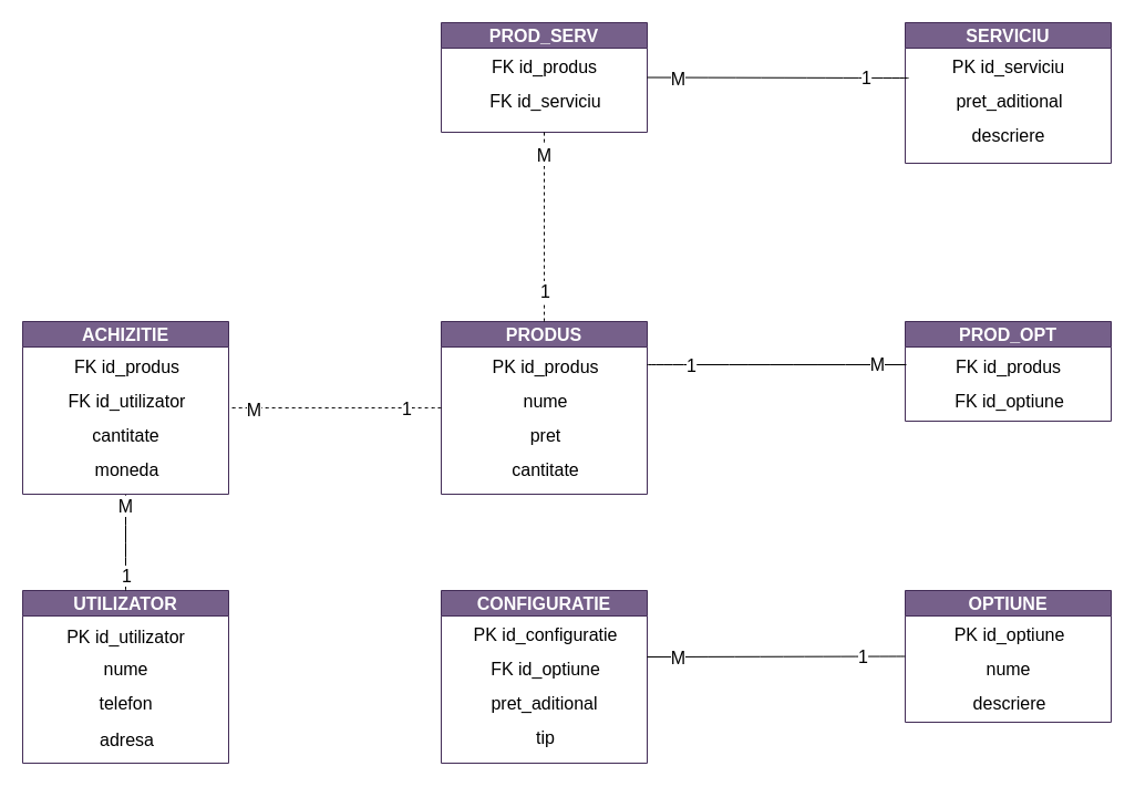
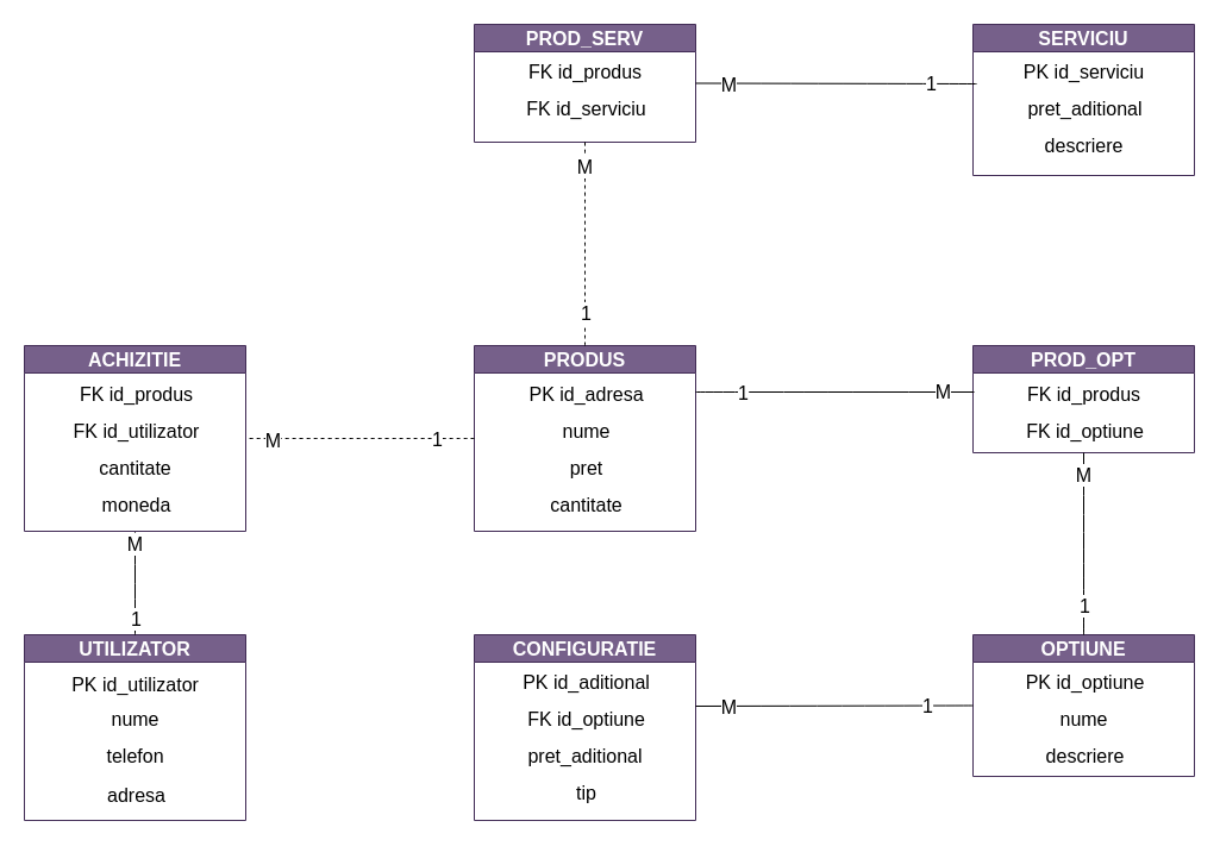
  <mxCell id="0" />
  <mxCell id="1" parent="0" />
  <mxCell id="2" value="ACHIZITIE" style="swimlane;whiteSpace=wrap;html=1;fontSize=16;fillColor=#76608a;strokeColor=#432D57;fontColor=#ffffff;" vertex="1" parent="1"><mxGeometry x="20" y="290" width="186" height="156" as="geometry" /></mxCell>
  <mxCell id="3" value="FK id_produs" style="text;html=1;align=center;verticalAlign=middle;resizable=0;points=[];autosize=1;strokeColor=none;fillColor=none;fontSize=16;" vertex="1" parent="2"><mxGeometry x="37" y="25" width="113" height="31" as="geometry" /></mxCell>
  <mxCell id="4" value="FK id_utilizator" style="text;html=1;align=center;verticalAlign=middle;resizable=0;points=[];autosize=1;strokeColor=none;fillColor=none;fontSize=16;" vertex="1" parent="2"><mxGeometry x="32" y="56" width="124" height="31" as="geometry" /></mxCell>
  <mxCell id="5" value="cantitate" style="text;html=1;align=center;verticalAlign=middle;resizable=0;points=[];autosize=1;strokeColor=none;fillColor=none;fontSize=16;" vertex="1" parent="2"><mxGeometry x="54" y="87" width="78" height="31" as="geometry" /></mxCell>
  <mxCell id="6" value="moneda" style="text;html=1;align=center;verticalAlign=middle;resizable=0;points=[];autosize=1;strokeColor=none;fillColor=none;fontSize=16;" vertex="1" parent="2"><mxGeometry x="56" y="118" width="76" height="31" as="geometry" /></mxCell>
  <mxCell id="7" value="UTILIZATOR" style="swimlane;whiteSpace=wrap;html=1;fontSize=16;fillColor=#76608a;strokeColor=#432D57;fontColor=#ffffff;" vertex="1" parent="1"><mxGeometry x="20" y="533" width="186" height="156" as="geometry" /></mxCell>
  <mxCell id="8" value="PK id_utilizator" style="text;html=1;align=center;verticalAlign=middle;resizable=0;points=[];autosize=1;strokeColor=none;fillColor=none;fontSize=16;" vertex="1" parent="7"><mxGeometry x="30.5" y="26" width="125" height="31" as="geometry" /></mxCell>
  <mxCell id="9" value="nume" style="text;html=1;align=center;verticalAlign=middle;resizable=0;points=[];autosize=1;strokeColor=none;fillColor=none;fontSize=16;" vertex="1" parent="7"><mxGeometry x="64" y="55" width="58" height="31" as="geometry" /></mxCell>
  <mxCell id="10" value="telefon" style="text;html=1;align=center;verticalAlign=middle;resizable=0;points=[];autosize=1;strokeColor=none;fillColor=none;fontSize=16;" vertex="1" parent="7"><mxGeometry x="60" y="86" width="66" height="31" as="geometry" /></mxCell>
  <mxCell id="11" value="adresa" style="text;html=1;align=center;verticalAlign=middle;resizable=0;points=[];autosize=1;strokeColor=none;fillColor=none;fontSize=16;" vertex="1" parent="7"><mxGeometry x="60" y="119" width="67" height="31" as="geometry" /></mxCell>
  <mxCell id="12" value="PRODUS" style="swimlane;whiteSpace=wrap;html=1;fontSize=16;fillColor=#76608a;strokeColor=#432D57;fontColor=#ffffff;" vertex="1" parent="1"><mxGeometry x="398" y="290" width="186" height="156" as="geometry" /></mxCell>
- <mxCell id="13" value="PK id_produs" style="text;html=1;align=center;verticalAlign=middle;resizable=0;points=[];autosize=1;strokeColor=none;fillColor=none;fontSize=16;" vertex="1" parent="12"><mxGeometry x="36.5" y="25" width="114" height="31" as="geometry" /></mxCell>
+ <mxCell id="13" value="PK id_adresa" style="text;html=1;align=center;verticalAlign=middle;resizable=0;points=[];autosize=1;strokeColor=none;fillColor=none;fontSize=16;" vertex="1" parent="12"><mxGeometry x="36.5" y="25" width="114" height="31" as="geometry" /></mxCell>
  <mxCell id="14" value="nume" style="text;html=1;align=center;verticalAlign=middle;resizable=0;points=[];autosize=1;strokeColor=none;fillColor=none;fontSize=16;" vertex="1" parent="12"><mxGeometry x="64.5" y="56" width="58" height="31" as="geometry" /></mxCell>
  <mxCell id="15" value="pret" style="text;html=1;align=center;verticalAlign=middle;resizable=0;points=[];autosize=1;strokeColor=none;fillColor=none;fontSize=16;" vertex="1" parent="12"><mxGeometry x="70.5" y="87" width="46" height="31" as="geometry" /></mxCell>
  <mxCell id="16" value="cantitate" style="text;html=1;align=center;verticalAlign=middle;resizable=0;points=[];autosize=1;strokeColor=none;fillColor=none;fontSize=16;" vertex="1" parent="12"><mxGeometry x="54.5" y="118" width="78" height="31" as="geometry" /></mxCell>
  <mxCell id="17" value="PROD_SERV" style="swimlane;whiteSpace=wrap;html=1;fontSize=16;fillColor=#76608a;strokeColor=#432D57;fontColor=#ffffff;startSize=23;" vertex="1" parent="1"><mxGeometry x="398" y="20" width="186" height="99" as="geometry" /></mxCell>
  <mxCell id="18" value="FK id_produs" style="text;html=1;align=center;verticalAlign=middle;resizable=0;points=[];autosize=1;strokeColor=none;fillColor=none;fontSize=16;" vertex="1" parent="17"><mxGeometry x="36.5" y="24" width="113" height="31" as="geometry" /></mxCell>
  <mxCell id="19" value="FK id_serviciu" style="text;html=1;align=center;verticalAlign=middle;resizable=0;points=[];autosize=1;strokeColor=none;fillColor=none;fontSize=16;" vertex="1" parent="17"><mxGeometry x="35" y="55" width="118" height="31" as="geometry" /></mxCell>
  <mxCell id="20" value="SERVICIU" style="swimlane;whiteSpace=wrap;html=1;fontSize=16;fillColor=#76608a;strokeColor=#432D57;fontColor=#ffffff;" vertex="1" parent="1"><mxGeometry x="817" y="20" width="186" height="127" as="geometry" /></mxCell>
  <mxCell id="21" value="PK id_serviciu" style="text;html=1;align=center;verticalAlign=middle;resizable=0;points=[];autosize=1;strokeColor=none;fillColor=none;fontSize=16;" vertex="1" parent="20"><mxGeometry x="33.5" y="24" width="119" height="31" as="geometry" /></mxCell>
  <mxCell id="22" value="pret_aditional" style="text;html=1;align=center;verticalAlign=middle;resizable=0;points=[];autosize=1;strokeColor=none;fillColor=none;fontSize=16;" vertex="1" parent="20"><mxGeometry x="36.5" y="55" width="114" height="31" as="geometry" /></mxCell>
  <mxCell id="23" value="descriere" style="text;html=1;align=center;verticalAlign=middle;resizable=0;points=[];autosize=1;strokeColor=none;fillColor=none;fontSize=16;" vertex="1" parent="20"><mxGeometry x="51" y="86" width="84" height="31" as="geometry" /></mxCell>
  <mxCell id="24" value="PROD_OPT" style="swimlane;whiteSpace=wrap;html=1;fontSize=16;fillColor=#76608a;strokeColor=#432D57;fontColor=#ffffff;" vertex="1" parent="1"><mxGeometry x="817" y="290" width="186" height="90" as="geometry" /></mxCell>
  <mxCell id="25" value="FK id_produs" style="text;html=1;align=center;verticalAlign=middle;resizable=0;points=[];autosize=1;strokeColor=none;fillColor=none;fontSize=16;" vertex="1" parent="24"><mxGeometry x="36.5" y="25" width="113" height="31" as="geometry" /></mxCell>
  <mxCell id="26" value="FK id_optiune" style="text;html=1;align=center;verticalAlign=middle;resizable=0;points=[];autosize=1;strokeColor=none;fillColor=none;fontSize=16;" vertex="1" parent="24"><mxGeometry x="35" y="56" width="117" height="31" as="geometry" /></mxCell>
  <mxCell id="27" value="OPTIUNE" style="swimlane;whiteSpace=wrap;html=1;fontSize=16;fillColor=#76608a;strokeColor=#432D57;fontColor=#ffffff;startSize=23;" vertex="1" parent="1"><mxGeometry x="817" y="533" width="186" height="119" as="geometry" /></mxCell>
  <mxCell id="28" value="PK id_optiune" style="text;html=1;align=center;verticalAlign=middle;resizable=0;points=[];autosize=1;strokeColor=none;fillColor=none;fontSize=16;" vertex="1" parent="27"><mxGeometry x="34.5" y="24" width="118" height="31" as="geometry" /></mxCell>
  <mxCell id="29" value="nume" style="text;html=1;align=center;verticalAlign=middle;resizable=0;points=[];autosize=1;strokeColor=none;fillColor=none;fontSize=16;" vertex="1" parent="27"><mxGeometry x="64" y="55" width="58" height="31" as="geometry" /></mxCell>
  <mxCell id="30" value="descriere" style="text;html=1;align=center;verticalAlign=middle;resizable=0;points=[];autosize=1;strokeColor=none;fillColor=none;fontSize=16;" vertex="1" parent="27"><mxGeometry x="51.5" y="86" width="84" height="31" as="geometry" /></mxCell>
  <mxCell id="31" value="CONFIGURATIE" style="swimlane;whiteSpace=wrap;html=1;fontSize=16;fillColor=#76608a;strokeColor=#432D57;fontColor=#ffffff;" vertex="1" parent="1"><mxGeometry x="398" y="533" width="186" height="156" as="geometry" /></mxCell>
- <mxCell id="32" value="PK id_configuratie" style="text;html=1;align=center;verticalAlign=middle;resizable=0;points=[];autosize=1;strokeColor=none;fillColor=none;fontSize=16;" vertex="1" parent="31"><mxGeometry x="20" y="24" width="148" height="31" as="geometry" /></mxCell>
+ <mxCell id="32" value="PK id_aditional" style="text;html=1;align=center;verticalAlign=middle;resizable=0;points=[];autosize=1;strokeColor=none;fillColor=none;fontSize=16;" vertex="1" parent="31"><mxGeometry x="20" y="24" width="148" height="31" as="geometry" /></mxCell>
  <mxCell id="33" value="FK id_optiune" style="text;html=1;align=center;verticalAlign=middle;resizable=0;points=[];autosize=1;strokeColor=none;fillColor=none;fontSize=16;" vertex="1" parent="31"><mxGeometry x="35.5" y="55" width="117" height="31" as="geometry" /></mxCell>
  <mxCell id="34" value="pret_aditional" style="text;html=1;align=center;verticalAlign=middle;resizable=0;points=[];autosize=1;strokeColor=none;fillColor=none;fontSize=16;" vertex="1" parent="31"><mxGeometry x="36" y="86" width="114" height="31" as="geometry" /></mxCell>
  <mxCell id="35" value="tip" style="text;html=1;align=center;verticalAlign=middle;resizable=0;points=[];autosize=1;strokeColor=none;fillColor=none;fontSize=16;" vertex="1" parent="31"><mxGeometry x="76" y="117" width="35" height="31" as="geometry" /></mxCell>
  <mxCell id="36" value="" style="endArrow=block;html=1;rounded=0;fontSize=12;startSize=8;endSize=8;curved=1;exitX=0.5;exitY=0;exitDx=0;exitDy=0;entryX=0.5;entryY=1;entryDx=0;entryDy=0;" edge="1" parent="1" source="7" target="2"><mxGeometry width="50" height="50" relative="1" as="geometry"><mxPoint x="240" y="482" as="sourcePoint" /><mxPoint x="290" y="432" as="targetPoint" /></mxGeometry></mxCell>
  <mxCell id="37" value="1" style="edgeLabel;html=1;align=center;verticalAlign=middle;resizable=0;points=[];fontSize=16;" vertex="1" connectable="0" parent="36"><mxGeometry x="-0.667" relative="1" as="geometry"><mxPoint as="offset" /></mxGeometry></mxCell>
  <mxCell id="38" value="M" style="edgeLabel;html=1;align=center;verticalAlign=middle;resizable=0;points=[];fontSize=16;" vertex="1" connectable="0" parent="36"><mxGeometry x="0.766" y="1" relative="1" as="geometry"><mxPoint as="offset" /></mxGeometry></mxCell>
  <mxCell id="39" value="" style="endArrow=none;html=1;rounded=0;fontSize=12;startSize=8;endSize=8;curved=1;exitX=0;exitY=0.5;exitDx=0;exitDy=0;entryX=1;entryY=0.5;entryDx=0;entryDy=0;dashed=1;" edge="1" parent="1" source="12" target="2"><mxGeometry width="50" height="50" relative="1" as="geometry"><mxPoint x="123" y="543" as="sourcePoint" /><mxPoint x="123" y="456" as="targetPoint" /></mxGeometry></mxCell>
  <mxCell id="40" value="1" style="edgeLabel;html=1;align=center;verticalAlign=middle;resizable=0;points=[];fontSize=16;" vertex="1" connectable="0" parent="39"><mxGeometry x="-0.667" relative="1" as="geometry"><mxPoint as="offset" /></mxGeometry></mxCell>
  <mxCell id="41" value="M" style="edgeLabel;html=1;align=center;verticalAlign=middle;resizable=0;points=[];fontSize=16;" vertex="1" connectable="0" parent="39"><mxGeometry x="0.766" y="1" relative="1" as="geometry"><mxPoint as="offset" /></mxGeometry></mxCell>
  <mxCell id="42" value="" style="endArrow=none;html=1;rounded=0;fontSize=12;startSize=8;endSize=8;curved=1;exitX=1;exitY=0.25;exitDx=0;exitDy=0;" edge="1" parent="1" source="12"><mxGeometry width="50" height="50" relative="1" as="geometry"><mxPoint x="408" y="378" as="sourcePoint" /><mxPoint x="818" y="329" as="targetPoint" /></mxGeometry></mxCell>
  <mxCell id="43" value="1" style="edgeLabel;html=1;align=center;verticalAlign=middle;resizable=0;points=[];fontSize=16;" vertex="1" connectable="0" parent="42"><mxGeometry x="-0.667" relative="1" as="geometry"><mxPoint as="offset" /></mxGeometry></mxCell>
  <mxCell id="44" value="M" style="edgeLabel;html=1;align=center;verticalAlign=middle;resizable=0;points=[];fontSize=16;" vertex="1" connectable="0" parent="42"><mxGeometry x="0.766" y="1" relative="1" as="geometry"><mxPoint as="offset" /></mxGeometry></mxCell>
+ <mxCell id="45" value="" style="endArrow=none;html=1;rounded=0;fontSize=12;startSize=8;endSize=8;curved=1;exitX=0.5;exitY=0;exitDx=0;exitDy=0;entryX=0.5;entryY=1;entryDx=0;entryDy=0;" edge="1" parent="1" source="27" target="24"><mxGeometry width="50" height="50" relative="1" as="geometry"><mxPoint x="418" y="388" as="sourcePoint" /><mxPoint x="226" y="388" as="targetPoint" /></mxGeometry></mxCell>
+ <mxCell id="46" value="1" style="edgeLabel;html=1;align=center;verticalAlign=middle;resizable=0;points=[];fontSize=16;" vertex="1" connectable="0" parent="45"><mxGeometry x="-0.667" relative="1" as="geometry"><mxPoint as="offset" /></mxGeometry></mxCell>
+ <mxCell id="47" value="M" style="edgeLabel;html=1;align=center;verticalAlign=middle;resizable=0;points=[];fontSize=16;" vertex="1" connectable="0" parent="45"><mxGeometry x="0.766" y="1" relative="1" as="geometry"><mxPoint as="offset" /></mxGeometry></mxCell>
  <mxCell id="48" value="" style="endArrow=none;html=1;rounded=0;fontSize=12;startSize=8;endSize=8;curved=1;exitX=0;exitY=0.5;exitDx=0;exitDy=0;" edge="1" parent="1" source="27"><mxGeometry width="50" height="50" relative="1" as="geometry"><mxPoint x="428" y="398" as="sourcePoint" /><mxPoint x="584" y="593" as="targetPoint" /></mxGeometry></mxCell>
  <mxCell id="49" value="1" style="edgeLabel;html=1;align=center;verticalAlign=middle;resizable=0;points=[];fontSize=16;" vertex="1" connectable="0" parent="48"><mxGeometry x="-0.667" relative="1" as="geometry"><mxPoint as="offset" /></mxGeometry></mxCell>
  <mxCell id="50" value="M" style="edgeLabel;html=1;align=center;verticalAlign=middle;resizable=0;points=[];fontSize=16;" vertex="1" connectable="0" parent="48"><mxGeometry x="0.766" y="1" relative="1" as="geometry"><mxPoint as="offset" /></mxGeometry></mxCell>
  <mxCell id="51" value="" style="endArrow=none;html=1;rounded=0;fontSize=12;startSize=8;endSize=8;curved=1;exitX=0.5;exitY=0;exitDx=0;exitDy=0;entryX=0.5;entryY=1;entryDx=0;entryDy=0;dashed=1;" edge="1" parent="1" source="12" target="17"><mxGeometry width="50" height="50" relative="1" as="geometry"><mxPoint x="438" y="408" as="sourcePoint" /><mxPoint x="246" y="408" as="targetPoint" /></mxGeometry></mxCell>
  <mxCell id="52" value="1" style="edgeLabel;html=1;align=center;verticalAlign=middle;resizable=0;points=[];fontSize=16;" vertex="1" connectable="0" parent="51"><mxGeometry x="-0.667" relative="1" as="geometry"><mxPoint as="offset" /></mxGeometry></mxCell>
  <mxCell id="53" value="M" style="edgeLabel;html=1;align=center;verticalAlign=middle;resizable=0;points=[];fontSize=16;" vertex="1" connectable="0" parent="51"><mxGeometry x="0.766" y="1" relative="1" as="geometry"><mxPoint as="offset" /></mxGeometry></mxCell>
  <mxCell id="54" value="" style="endArrow=none;html=1;rounded=0;fontSize=12;startSize=8;endSize=8;curved=1;entryX=1;entryY=0.5;entryDx=0;entryDy=0;" edge="1" parent="1" target="17"><mxGeometry width="50" height="50" relative="1" as="geometry"><mxPoint x="820" y="70" as="sourcePoint" /><mxPoint x="256" y="418" as="targetPoint" /></mxGeometry></mxCell>
  <mxCell id="55" value="1" style="edgeLabel;html=1;align=center;verticalAlign=middle;resizable=0;points=[];fontSize=16;" vertex="1" connectable="0" parent="54"><mxGeometry x="-0.667" relative="1" as="geometry"><mxPoint as="offset" /></mxGeometry></mxCell>
  <mxCell id="56" value="M" style="edgeLabel;html=1;align=center;verticalAlign=middle;resizable=0;points=[];fontSize=16;" vertex="1" connectable="0" parent="54"><mxGeometry x="0.766" y="1" relative="1" as="geometry"><mxPoint as="offset" /></mxGeometry></mxCell>
